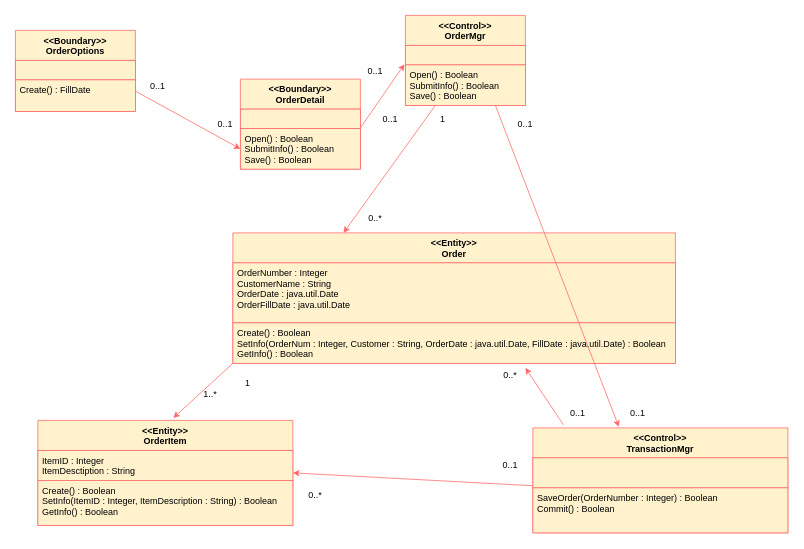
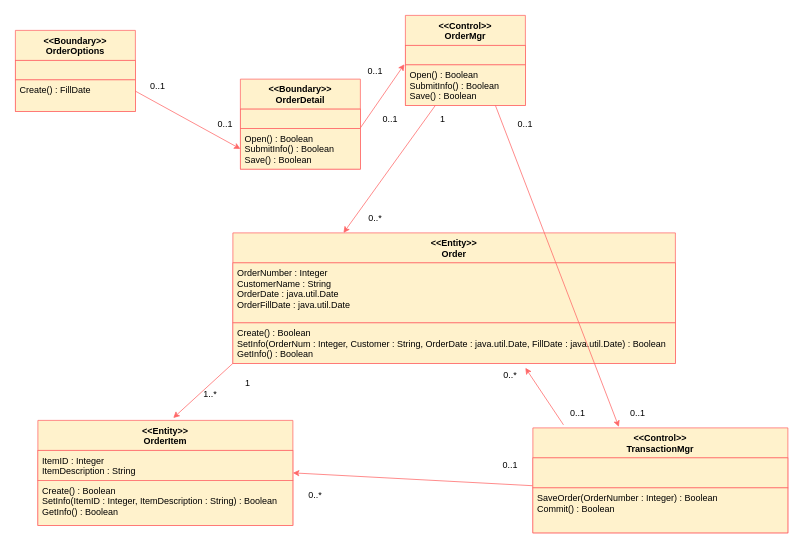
  <mxCell id="0" />
  <mxCell id="1" parent="0" />
  <mxCell id="2" value="&lt;&lt;Boundary&gt;&gt;&#10;OrderOptions" style="swimlane;fontStyle=1;align=center;verticalAlign=top;childLayout=stackLayout;horizontal=1;startSize=40;horizontalStack=0;resizeParent=1;resizeParentMax=0;resizeLast=0;collapsible=1;marginBottom=0;fillColor=#fff2cc;strokeColor=#FF6666;" vertex="1" parent="1"><mxGeometry x="20" y="40" width="160" height="108" as="geometry" /></mxCell>
  <mxCell id="3" value="" style="text;fillColor=#fff2cc;align=left;verticalAlign=top;spacingLeft=4;spacingRight=4;overflow=hidden;rotatable=0;points=[[0,0.5],[1,0.5]];portConstraint=eastwest;strokeColor=#FF6666;" vertex="1" parent="2"><mxGeometry y="40" width="160" height="26" as="geometry" /></mxCell>
  <mxCell id="4" value="Create() : FillDate" style="text;fillColor=#fff2cc;align=left;verticalAlign=top;spacingLeft=4;spacingRight=4;overflow=hidden;rotatable=0;points=[[0,0.5],[1,0.5]];portConstraint=eastwest;strokeColor=#FF6666;" vertex="1" parent="2"><mxGeometry y="66" width="160" height="42" as="geometry" /></mxCell>
  <mxCell id="5" value="&lt;&lt;Boundary&gt;&gt;&#10;OrderDetail" style="swimlane;fontStyle=1;align=center;verticalAlign=top;childLayout=stackLayout;horizontal=1;startSize=40;horizontalStack=0;resizeParent=1;resizeParentMax=0;resizeLast=0;collapsible=1;marginBottom=0;fillColor=#fff2cc;strokeColor=#FF6666;" vertex="1" parent="1"><mxGeometry x="320" y="105" width="160" height="120" as="geometry" /></mxCell>
  <mxCell id="6" value="" style="text;fillColor=#fff2cc;align=left;verticalAlign=top;spacingLeft=4;spacingRight=4;overflow=hidden;rotatable=0;points=[[0,0.5],[1,0.5]];portConstraint=eastwest;strokeColor=#FF6666;" vertex="1" parent="5"><mxGeometry y="40" width="160" height="26" as="geometry" /></mxCell>
  <mxCell id="7" value="Open() : Boolean&#10;SubmitInfo() : Boolean&#10;Save() : Boolean" style="text;fillColor=#fff2cc;align=left;verticalAlign=top;spacingLeft=4;spacingRight=4;overflow=hidden;rotatable=0;points=[[0,0.5],[1,0.5]];portConstraint=eastwest;strokeColor=#FF6666;" vertex="1" parent="5"><mxGeometry y="66" width="160" height="54" as="geometry" /></mxCell>
  <mxCell id="8" value="" style="endArrow=classic;html=1;exitX=1;exitY=0.75;exitDx=0;exitDy=0;entryX=0;entryY=0.5;entryDx=0;entryDy=0;strokeColor=#FF6666;" edge="1" parent="1" source="2" target="7"><mxGeometry width="50" height="50" relative="1" as="geometry"><mxPoint x="310" y="180" as="sourcePoint" /><mxPoint x="360" y="130" as="targetPoint" /></mxGeometry></mxCell>
  <mxCell id="9" value="0..1" style="text;html=1;strokeColor=none;fillColor=none;align=center;verticalAlign=middle;whiteSpace=wrap;rounded=0;" vertex="1" parent="1"><mxGeometry x="190" y="105" width="40" height="20" as="geometry" /></mxCell>
  <mxCell id="10" value="0..1" style="text;html=1;strokeColor=none;fillColor=none;align=center;verticalAlign=middle;whiteSpace=wrap;rounded=0;" vertex="1" parent="1"><mxGeometry x="280" y="155" width="40" height="20" as="geometry" /></mxCell>
  <mxCell id="11" value="&lt;&lt;Control&gt;&gt;&#10;OrderMgr" style="swimlane;fontStyle=1;align=center;verticalAlign=top;childLayout=stackLayout;horizontal=1;startSize=40;horizontalStack=0;resizeParent=1;resizeParentMax=0;resizeLast=0;collapsible=1;marginBottom=0;fillColor=#fff2cc;strokeColor=#FF6666;" vertex="1" parent="1"><mxGeometry x="540" y="20" width="160" height="120" as="geometry" /></mxCell>
  <mxCell id="12" value="" style="text;fillColor=#fff2cc;align=left;verticalAlign=top;spacingLeft=4;spacingRight=4;overflow=hidden;rotatable=0;points=[[0,0.5],[1,0.5]];portConstraint=eastwest;strokeColor=#FF6666;" vertex="1" parent="11"><mxGeometry y="40" width="160" height="26" as="geometry" /></mxCell>
  <mxCell id="13" value="Open() : Boolean&#10;SubmitInfo() : Boolean&#10;Save() : Boolean" style="text;fillColor=#fff2cc;align=left;verticalAlign=top;spacingLeft=4;spacingRight=4;overflow=hidden;rotatable=0;points=[[0,0.5],[1,0.5]];portConstraint=eastwest;strokeColor=#FF6666;" vertex="1" parent="11"><mxGeometry y="66" width="160" height="54" as="geometry" /></mxCell>
  <mxCell id="14" value="" style="endArrow=classic;html=1;entryX=-0.008;entryY=-0.015;entryDx=0;entryDy=0;strokeColor=#FF6666;entryPerimeter=0;" edge="1" parent="1" target="13"><mxGeometry width="50" height="50" relative="1" as="geometry"><mxPoint x="480" y="170" as="sourcePoint" /><mxPoint x="630" y="217" as="targetPoint" /></mxGeometry></mxCell>
  <mxCell id="15" value="0..1" style="text;html=1;strokeColor=none;fillColor=none;align=center;verticalAlign=middle;whiteSpace=wrap;rounded=0;" vertex="1" parent="1"><mxGeometry x="480" y="84" width="40" height="20" as="geometry" /></mxCell>
  <mxCell id="16" value="0..1" style="text;html=1;strokeColor=none;fillColor=none;align=center;verticalAlign=middle;whiteSpace=wrap;rounded=0;" vertex="1" parent="1"><mxGeometry x="500" y="148" width="40" height="20" as="geometry" /></mxCell>
  <mxCell id="17" value="&lt;&lt;Entity&gt;&gt;&#10;Order" style="swimlane;fontStyle=1;align=center;verticalAlign=top;childLayout=stackLayout;horizontal=1;startSize=40;horizontalStack=0;resizeParent=1;resizeParentMax=0;resizeLast=0;collapsible=1;marginBottom=0;fillColor=#fff2cc;strokeColor=#FF6666;" vertex="1" parent="1"><mxGeometry x="310" y="310" width="590" height="174" as="geometry" /></mxCell>
  <mxCell id="18" value="OrderNumber : Integer&#10;CustomerName : String&#10;OrderDate : java.util.Date&#10;OrderFillDate : java.util.Date" style="text;fillColor=#fff2cc;align=left;verticalAlign=top;spacingLeft=4;spacingRight=4;overflow=hidden;rotatable=0;points=[[0,0.5],[1,0.5]];portConstraint=eastwest;strokeColor=#FF6666;" vertex="1" parent="17"><mxGeometry y="40" width="590" height="80" as="geometry" /></mxCell>
  <mxCell id="19" value="Create() : Boolean&#10;SetInfo(OrderNum : Integer, Customer : String, OrderDate : java.util.Date, FillDate : java.util.Date) : Boolean&#10;GetInfo() : Boolean" style="text;fillColor=#fff2cc;align=left;verticalAlign=top;spacingLeft=4;spacingRight=4;overflow=hidden;rotatable=0;points=[[0,0.5],[1,0.5]];portConstraint=eastwest;strokeColor=#FF6666;" vertex="1" parent="17"><mxGeometry y="120" width="590" height="54" as="geometry" /></mxCell>
  <mxCell id="20" value="" style="endArrow=classic;html=1;entryX=0.25;entryY=0;entryDx=0;entryDy=0;strokeColor=#FF6666;exitX=0.25;exitY=1;exitDx=0;exitDy=0;" edge="1" parent="1" source="11" target="17"><mxGeometry width="50" height="50" relative="1" as="geometry"><mxPoint x="490" y="180" as="sourcePoint" /><mxPoint x="548.72" y="95.19" as="targetPoint" /></mxGeometry></mxCell>
  <mxCell id="21" value="1" style="text;html=1;strokeColor=none;fillColor=none;align=center;verticalAlign=middle;whiteSpace=wrap;rounded=0;" vertex="1" parent="1"><mxGeometry x="570" y="148" width="40" height="20" as="geometry" /></mxCell>
  <mxCell id="22" value="0..*" style="text;html=1;strokeColor=none;fillColor=none;align=center;verticalAlign=middle;whiteSpace=wrap;rounded=0;" vertex="1" parent="1"><mxGeometry x="480" y="280" width="40" height="20" as="geometry" /></mxCell>
  <mxCell id="23" value="&lt;&lt;Entity&gt;&gt;&#10;OrderItem" style="swimlane;fontStyle=1;align=center;verticalAlign=top;childLayout=stackLayout;horizontal=1;startSize=40;horizontalStack=0;resizeParent=1;resizeParentMax=0;resizeLast=0;collapsible=1;marginBottom=0;fillColor=#fff2cc;strokeColor=#FF6666;" vertex="1" parent="1"><mxGeometry x="50" y="560" width="340" height="140" as="geometry" /></mxCell>
- <mxCell id="24" value="ItemID : Integer&#10;ItemDesctiption : String" style="text;fillColor=#fff2cc;align=left;verticalAlign=top;spacingLeft=4;spacingRight=4;overflow=hidden;rotatable=0;points=[[0,0.5],[1,0.5]];portConstraint=eastwest;strokeColor=#FF6666;" vertex="1" parent="23"><mxGeometry y="40" width="340" height="40" as="geometry" /></mxCell>
+ <mxCell id="24" value="ItemID : Integer&#10;ItemDescription : String" style="text;fillColor=#fff2cc;align=left;verticalAlign=top;spacingLeft=4;spacingRight=4;overflow=hidden;rotatable=0;points=[[0,0.5],[1,0.5]];portConstraint=eastwest;strokeColor=#FF6666;" vertex="1" parent="23"><mxGeometry y="40" width="340" height="40" as="geometry" /></mxCell>
  <mxCell id="25" value="Create() : Boolean&#10;SetInfo(ItemID : Integer, ItemDescription : String) : Boolean&#10;GetInfo() : Boolean" style="text;fillColor=#fff2cc;align=left;verticalAlign=top;spacingLeft=4;spacingRight=4;overflow=hidden;rotatable=0;points=[[0,0.5],[1,0.5]];portConstraint=eastwest;strokeColor=#FF6666;" vertex="1" parent="23"><mxGeometry y="80" width="340" height="60" as="geometry" /></mxCell>
  <mxCell id="26" value="" style="endArrow=classic;html=1;entryX=0.531;entryY=-0.023;entryDx=0;entryDy=0;strokeColor=#FF6666;exitX=0;exitY=1;exitDx=0;exitDy=0;entryPerimeter=0;" edge="1" parent="1" source="17" target="23"><mxGeometry width="50" height="50" relative="1" as="geometry"><mxPoint x="281.25" y="380" as="sourcePoint" /><mxPoint x="158.75" y="550" as="targetPoint" /></mxGeometry></mxCell>
  <mxCell id="27" value="1" style="text;html=1;strokeColor=none;fillColor=none;align=center;verticalAlign=middle;whiteSpace=wrap;rounded=0;" vertex="1" parent="1"><mxGeometry x="310" y="500" width="40" height="20" as="geometry" /></mxCell>
  <mxCell id="28" value="1..*" style="text;html=1;strokeColor=none;fillColor=none;align=center;verticalAlign=middle;whiteSpace=wrap;rounded=0;" vertex="1" parent="1"><mxGeometry x="260" y="515" width="40" height="20" as="geometry" /></mxCell>
  <mxCell id="29" value="&lt;&lt;Control&gt;&gt;&#10;TransactionMgr" style="swimlane;fontStyle=1;align=center;verticalAlign=top;childLayout=stackLayout;horizontal=1;startSize=40;horizontalStack=0;resizeParent=1;resizeParentMax=0;resizeLast=0;collapsible=1;marginBottom=0;fillColor=#fff2cc;strokeColor=#FF6666;" vertex="1" parent="1"><mxGeometry x="710" y="570" width="340" height="140" as="geometry" /></mxCell>
  <mxCell id="30" value="" style="text;fillColor=#fff2cc;align=left;verticalAlign=top;spacingLeft=4;spacingRight=4;overflow=hidden;rotatable=0;points=[[0,0.5],[1,0.5]];portConstraint=eastwest;strokeColor=#FF6666;" vertex="1" parent="29"><mxGeometry y="40" width="340" height="40" as="geometry" /></mxCell>
  <mxCell id="31" value="SaveOrder(OrderNumber : Integer) : Boolean&#10;Commit() : Boolean" style="text;fillColor=#fff2cc;align=left;verticalAlign=top;spacingLeft=4;spacingRight=4;overflow=hidden;rotatable=0;points=[[0,0.5],[1,0.5]];portConstraint=eastwest;strokeColor=#FF6666;" vertex="1" parent="29"><mxGeometry y="80" width="340" height="60" as="geometry" /></mxCell>
  <mxCell id="32" value="" style="endArrow=classic;html=1;entryX=1;entryY=0.5;entryDx=0;entryDy=0;strokeColor=#FF6666;exitX=-0.001;exitY=0.928;exitDx=0;exitDy=0;exitPerimeter=0;" edge="1" parent="1" source="30" target="23"><mxGeometry width="50" height="50" relative="1" as="geometry"><mxPoint x="570" y="570" as="sourcePoint" /><mxPoint x="490.54" y="642.78" as="targetPoint" /></mxGeometry></mxCell>
  <mxCell id="33" value="0..*" style="text;html=1;strokeColor=none;fillColor=none;align=center;verticalAlign=middle;whiteSpace=wrap;rounded=0;" vertex="1" parent="1"><mxGeometry x="400" y="650" width="40" height="20" as="geometry" /></mxCell>
  <mxCell id="34" value="0..1" style="text;html=1;strokeColor=none;fillColor=none;align=center;verticalAlign=middle;whiteSpace=wrap;rounded=0;" vertex="1" parent="1"><mxGeometry x="660" y="610" width="40" height="20" as="geometry" /></mxCell>
  <mxCell id="35" value="" style="endArrow=classic;html=1;strokeColor=#FF6666;exitX=0.12;exitY=-0.029;exitDx=0;exitDy=0;exitPerimeter=0;" edge="1" parent="1" source="29"><mxGeometry width="50" height="50" relative="1" as="geometry"><mxPoint x="769.66" y="507.12" as="sourcePoint" /><mxPoint x="700" y="490" as="targetPoint" /></mxGeometry></mxCell>
  <mxCell id="36" value="0..1" style="text;html=1;strokeColor=none;fillColor=none;align=center;verticalAlign=middle;whiteSpace=wrap;rounded=0;" vertex="1" parent="1"><mxGeometry x="750" y="540" width="40" height="20" as="geometry" /></mxCell>
  <mxCell id="37" value="0..*" style="text;html=1;strokeColor=none;fillColor=none;align=center;verticalAlign=middle;whiteSpace=wrap;rounded=0;" vertex="1" parent="1"><mxGeometry x="660" y="490" width="40" height="20" as="geometry" /></mxCell>
  <mxCell id="38" value="" style="endArrow=classic;html=1;entryX=0.337;entryY=-0.01;entryDx=0;entryDy=0;strokeColor=#FF6666;exitX=0.75;exitY=1;exitDx=0;exitDy=0;entryPerimeter=0;" edge="1" parent="1" source="11" target="29"><mxGeometry width="50" height="50" relative="1" as="geometry"><mxPoint x="722.5" y="168" as="sourcePoint" /><mxPoint x="600" y="338" as="targetPoint" /></mxGeometry></mxCell>
  <mxCell id="39" value="0..1" style="text;html=1;strokeColor=none;fillColor=none;align=center;verticalAlign=middle;whiteSpace=wrap;rounded=0;" vertex="1" parent="1"><mxGeometry x="830" y="540" width="40" height="20" as="geometry" /></mxCell>
  <mxCell id="40" value="0..1" style="text;html=1;strokeColor=none;fillColor=none;align=center;verticalAlign=middle;whiteSpace=wrap;rounded=0;" vertex="1" parent="1"><mxGeometry x="680" y="155" width="40" height="20" as="geometry" /></mxCell>
